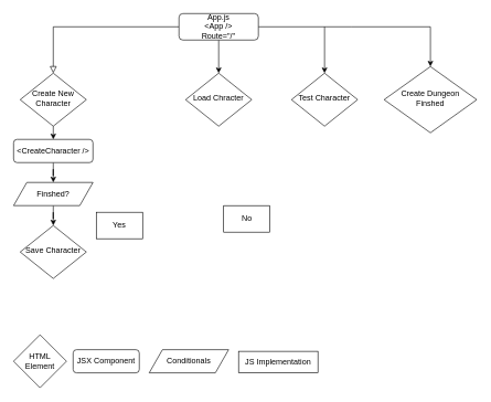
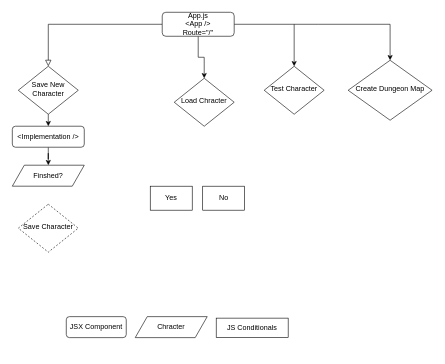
  <mxCell id="0" />
  <mxCell id="1" parent="0" />
  <mxCell id="2" value="" style="rounded=0;html=1;jettySize=auto;orthogonalLoop=1;fontSize=11;endArrow=block;endFill=0;endSize=8;strokeWidth=1;shadow=0;labelBackgroundColor=none;edgeStyle=orthogonalEdgeStyle;" parent="1" source="6" target="8" edge="1"><mxGeometry relative="1" as="geometry" /></mxCell>
  <mxCell id="3" style="edgeStyle=none;rounded=0;orthogonalLoop=1;jettySize=auto;html=1;exitX=1;exitY=0.5;exitDx=0;exitDy=0;entryX=0.5;entryY=0;entryDx=0;entryDy=0;" parent="1" source="6" target="11" edge="1"><mxGeometry relative="1" as="geometry"><Array as="points"><mxPoint x="530" y="40" /><mxPoint x="650" y="40" /></Array></mxGeometry></mxCell>
  <mxCell id="4" style="edgeStyle=none;rounded=0;orthogonalLoop=1;jettySize=auto;html=1;entryX=0.5;entryY=0;entryDx=0;entryDy=0;" parent="1" target="10" edge="1"><mxGeometry relative="1" as="geometry"><mxPoint x="490" y="40" as="sourcePoint" /></mxGeometry></mxCell>
  <mxCell id="5" style="edgeStyle=orthogonalEdgeStyle;rounded=0;orthogonalLoop=1;jettySize=auto;html=1;entryX=0.5;entryY=0;entryDx=0;entryDy=0;" edge="1" parent="1" source="6" target="9"><mxGeometry relative="1" as="geometry" /></mxCell>
  <mxCell id="6" value="App.js&lt;br&gt;&amp;lt;App /&amp;gt;&lt;br&gt;Route=&quot;/&quot;" style="rounded=1;whiteSpace=wrap;html=1;fontSize=12;glass=0;strokeWidth=1;shadow=0;" parent="1" vertex="1"><mxGeometry x="270" y="20" width="120" height="40" as="geometry" /></mxCell>
  <mxCell id="7" style="edgeStyle=none;rounded=0;orthogonalLoop=1;jettySize=auto;html=1;exitX=0.5;exitY=1;exitDx=0;exitDy=0;entryX=0.5;entryY=0;entryDx=0;entryDy=0;" parent="1" source="8" edge="1"><mxGeometry relative="1" as="geometry"><mxPoint x="80" y="210" as="targetPoint" /></mxGeometry></mxCell>
- <mxCell id="8" value="Create New Character" style="rhombus;whiteSpace=wrap;html=1;shadow=0;fontFamily=Helvetica;fontSize=12;align=center;strokeWidth=1;spacing=6;spacingTop=-4;" parent="1" vertex="1"><mxGeometry x="30" y="110" width="100" height="80" as="geometry" /></mxCell>
- <mxCell id="9" value="Load Chracter" style="rhombus;whiteSpace=wrap;html=1;shadow=0;fontFamily=Helvetica;fontSize=12;align=center;strokeWidth=1;spacing=6;spacingTop=-4;" parent="1" vertex="1"><mxGeometry x="280" y="110" width="100" height="80" as="geometry" /></mxCell>
+ <mxCell id="8" value="Save New Character" style="rhombus;whiteSpace=wrap;html=1;shadow=0;fontFamily=Helvetica;fontSize=12;align=center;strokeWidth=1;spacing=6;spacingTop=-4;" parent="1" vertex="1"><mxGeometry x="30" y="110" width="100" height="80" as="geometry" /></mxCell>
+ <mxCell id="9" value="Load Chracter" style="rhombus;whiteSpace=wrap;html=1;shadow=0;fontFamily=Helvetica;fontSize=12;align=center;strokeWidth=1;spacing=6;spacingTop=-4;" parent="1" vertex="1"><mxGeometry x="290" y="130" width="100" height="80" as="geometry" /></mxCell>
  <mxCell id="10" value="Test Character" style="rhombus;whiteSpace=wrap;html=1;shadow=0;fontFamily=Helvetica;fontSize=12;align=center;strokeWidth=1;spacing=6;spacingTop=-4;" parent="1" vertex="1"><mxGeometry x="440" y="110" width="100" height="80" as="geometry" /></mxCell>
- <mxCell id="11" value="Create Dungeon Finshed" style="rhombus;whiteSpace=wrap;html=1;shadow=0;fontFamily=Helvetica;fontSize=12;align=center;strokeWidth=1;spacing=6;spacingTop=-4;" parent="1" vertex="1"><mxGeometry x="580" y="100" width="140" height="100" as="geometry" /></mxCell>
- <mxCell id="12" value="Save Character" style="rhombus;whiteSpace=wrap;html=1;shadow=0;fontFamily=Helvetica;fontSize=12;align=center;strokeWidth=1;spacing=6;spacingTop=-4;" vertex="1" parent="1"><mxGeometry x="30" y="340" width="100" height="80" as="geometry" /></mxCell>
- <mxCell id="13" value="Yes" style="rounded=0;whiteSpace=wrap;html=1;" vertex="1" parent="1"><mxGeometry x="145" y="320" width="70" height="40" as="geometry" /></mxCell>
+ <mxCell id="11" value="Create Dungeon Map" style="rhombus;whiteSpace=wrap;html=1;shadow=0;fontFamily=Helvetica;fontSize=12;align=center;strokeWidth=1;spacing=6;spacingTop=-4;" parent="1" vertex="1"><mxGeometry x="580" y="100" width="140" height="100" as="geometry" /></mxCell>
+ <mxCell id="12" value="Save Character" style="rhombus;whiteSpace=wrap;html=1;shadow=0;fontFamily=Helvetica;fontSize=12;align=center;strokeWidth=1;spacing=6;spacingTop=-4;dashed=1;" vertex="1" parent="1"><mxGeometry x="30" y="340" width="100" height="80" as="geometry" /></mxCell>
+ <mxCell id="13" value="Yes" style="rounded=0;whiteSpace=wrap;html=1;" vertex="1" parent="1"><mxGeometry x="250" y="310" width="70" height="40" as="geometry" /></mxCell>
  <mxCell id="14" value="No" style="rounded=0;whiteSpace=wrap;html=1;" vertex="1" parent="1"><mxGeometry x="337.5" y="310" width="70" height="40" as="geometry" /></mxCell>
- <mxCell id="15" value="HTML Element" style="rhombus;whiteSpace=wrap;html=1;" vertex="1" parent="1"><mxGeometry x="20" y="505" width="80" height="80" as="geometry" /></mxCell>
  <mxCell id="16" value="JSX Component" style="rounded=1;whiteSpace=wrap;html=1;" vertex="1" parent="1"><mxGeometry x="110" y="527.5" width="100" height="35" as="geometry" /></mxCell>
- <mxCell id="17" value="Conditionals" style="shape=parallelogram;perimeter=parallelogramPerimeter;whiteSpace=wrap;html=1;fixedSize=1;" vertex="1" parent="1"><mxGeometry x="225" y="527.5" width="120" height="35" as="geometry" /></mxCell>
+ <mxCell id="17" value="Chracter" style="shape=parallelogram;perimeter=parallelogramPerimeter;whiteSpace=wrap;html=1;fixedSize=1;" vertex="1" parent="1"><mxGeometry x="225" y="527.5" width="120" height="35" as="geometry" /></mxCell>
  <mxCell id="18" style="edgeStyle=orthogonalEdgeStyle;rounded=0;orthogonalLoop=1;jettySize=auto;html=1;entryX=0.5;entryY=0;entryDx=0;entryDy=0;" edge="1" parent="1" source="19" target="21"><mxGeometry relative="1" as="geometry" /></mxCell>
- <mxCell id="19" value="&amp;lt;CreateCharacter /&amp;gt;" style="rounded=1;whiteSpace=wrap;html=1;" vertex="1" parent="1"><mxGeometry x="20" y="210" width="120" height="35" as="geometry" /></mxCell>
- <mxCell id="20" style="edgeStyle=orthogonalEdgeStyle;rounded=0;orthogonalLoop=1;jettySize=auto;html=1;entryX=0.5;entryY=0;entryDx=0;entryDy=0;" edge="1" parent="1" source="21" target="12"><mxGeometry relative="1" as="geometry" /></mxCell>
+ <mxCell id="19" value="&amp;lt;Implementation /&amp;gt;" style="rounded=1;whiteSpace=wrap;html=1;" vertex="1" parent="1"><mxGeometry x="20" y="210" width="120" height="35" as="geometry" /></mxCell>
  <mxCell id="21" value="Finshed?" style="shape=parallelogram;perimeter=parallelogramPerimeter;whiteSpace=wrap;html=1;fixedSize=1;" vertex="1" parent="1"><mxGeometry x="20" y="275" width="120" height="35" as="geometry" /></mxCell>
- <mxCell id="22" value="JS Implementation" style="rounded=0;whiteSpace=wrap;html=1;" vertex="1" parent="1"><mxGeometry x="360" y="530" width="120" height="32.5" as="geometry" /></mxCell>
+ <mxCell id="22" value="JS Conditionals" style="rounded=0;whiteSpace=wrap;html=1;" vertex="1" parent="1"><mxGeometry x="360" y="530" width="120" height="32.5" as="geometry" /></mxCell>
